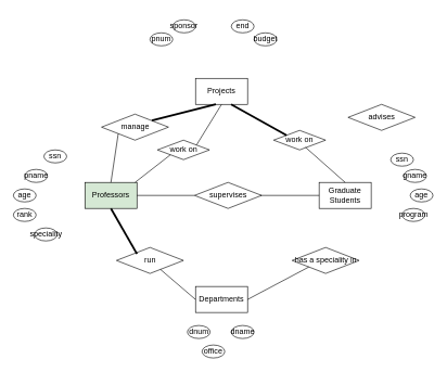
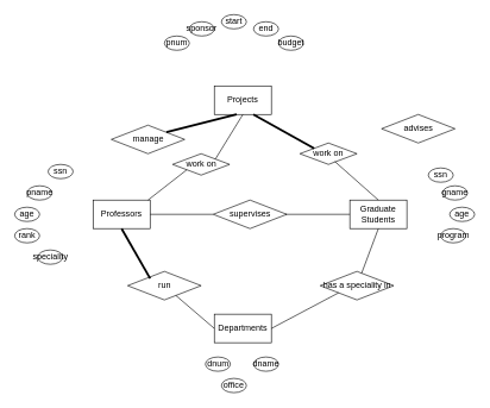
  <mxCell id="0" />
  <mxCell id="1" parent="0" />
- <mxCell id="2" value="Professors" style="rounded=0;whiteSpace=wrap;html=1;fillColor=#d5e8d4;" vertex="1" parent="1"><mxGeometry x="130" y="280" width="80" height="40" as="geometry" /></mxCell>
+ <mxCell id="2" value="Professors" style="rounded=0;whiteSpace=wrap;html=1;" vertex="1" parent="1"><mxGeometry x="130" y="280" width="80" height="40" as="geometry" /></mxCell>
  <mxCell id="3" value="ssn" style="ellipse;whiteSpace=wrap;html=1;" vertex="1" parent="1"><mxGeometry x="67" y="230" width="35" height="20" as="geometry" /></mxCell>
  <mxCell id="4" value="age&lt;span style=&quot;font-family: &amp;#34;helvetica&amp;#34; , &amp;#34;arial&amp;#34; , sans-serif ; font-size: 0px ; white-space: nowrap&quot;&gt;%3CmxGraphModel%3E%3Croot%3E%3CmxCell%20id%3D%220%22%2F%3E%3CmxCell%20id%3D%221%22%20parent%3D%220%22%2F%3E%3CmxCell%20id%3D%222%22%20value%3D%22SSN%22%20style%3D%22ellipse%3BwhiteSpace%3Dwrap%3Bhtml%3D1%3B%22%20vertex%3D%221%22%20parent%3D%221%22%3E%3CmxGeometry%20x%3D%2225%22%20y%3D%22160%22%20width%3D%2235%22%20height%3D%2220%22%20as%3D%22geometry%22%2F%3E%3C%2FmxCell%3E%3C%2Froot%3E%3C%2FmxGraphModel%3E&lt;/span&gt;" style="ellipse;whiteSpace=wrap;html=1;" vertex="1" parent="1"><mxGeometry x="20" y="290" width="35" height="20" as="geometry" /></mxCell>
  <mxCell id="5" value="rank" style="ellipse;whiteSpace=wrap;html=1;" vertex="1" parent="1"><mxGeometry x="20" y="320" width="35" height="20" as="geometry" /></mxCell>
  <mxCell id="6" value="speciality" style="ellipse;whiteSpace=wrap;html=1;" vertex="1" parent="1"><mxGeometry x="52.5" y="350" width="35" height="20" as="geometry" /></mxCell>
  <mxCell id="7" value="Projects" style="rounded=0;whiteSpace=wrap;html=1;" vertex="1" parent="1"><mxGeometry x="300" y="120" width="80" height="40" as="geometry" /></mxCell>
  <mxCell id="8" value="pnum" style="ellipse;whiteSpace=wrap;html=1;" vertex="1" parent="1"><mxGeometry x="230" y="50" width="35" height="20" as="geometry" /></mxCell>
  <mxCell id="9" value="sponsor" style="ellipse;whiteSpace=wrap;html=1;" vertex="1" parent="1"><mxGeometry x="265" y="30" width="35" height="20" as="geometry" /></mxCell>
+ <mxCell id="10" value="start" style="ellipse;whiteSpace=wrap;html=1;" vertex="1" parent="1"><mxGeometry x="310" y="20" width="35" height="20" as="geometry" /></mxCell>
  <mxCell id="11" value="end" style="ellipse;whiteSpace=wrap;html=1;" vertex="1" parent="1"><mxGeometry x="355" y="30" width="35" height="20" as="geometry" /></mxCell>
  <mxCell id="12" value="budget" style="ellipse;whiteSpace=wrap;html=1;" vertex="1" parent="1"><mxGeometry x="390" y="50" width="35" height="20" as="geometry" /></mxCell>
  <mxCell id="13" value="Graduate Students" style="rounded=0;whiteSpace=wrap;html=1;" vertex="1" parent="1"><mxGeometry x="490" y="280" width="80" height="40" as="geometry" /></mxCell>
  <mxCell id="14" value="ssn" style="ellipse;whiteSpace=wrap;html=1;" vertex="1" parent="1"><mxGeometry x="600" y="235" width="35" height="20" as="geometry" /></mxCell>
  <mxCell id="15" value="gname" style="ellipse;whiteSpace=wrap;html=1;" vertex="1" parent="1"><mxGeometry x="620" y="260" width="35" height="20" as="geometry" /></mxCell>
  <mxCell id="16" value="age&lt;span style=&quot;font-family: &amp;#34;helvetica&amp;#34; , &amp;#34;arial&amp;#34; , sans-serif ; font-size: 0px ; white-space: nowrap&quot;&gt;%3CmxGraphModel%3E%3Croot%3E%3CmxCell%20id%3D%220%22%2F%3E%3CmxCell%20id%3D%221%22%20parent%3D%220%22%2F%3E%3CmxCell%20id%3D%222%22%20value%3D%22SSN%22%20style%3D%22ellipse%3BwhiteSpace%3Dwrap%3Bhtml%3D1%3B%22%20vertex%3D%221%22%20parent%3D%221%22%3E%3CmxGeometry%20x%3D%2225%22%20y%3D%22160%22%20width%3D%2235%22%20height%3D%2220%22%20as%3D%22geometry%22%2F%3E%3C%2FmxCell%3E%3C%2Froot%3E%3C%2FmxGraphModel%3E&lt;/span&gt;" style="ellipse;whiteSpace=wrap;html=1;" vertex="1" parent="1"><mxGeometry x="630" y="290" width="35" height="20" as="geometry" /></mxCell>
  <mxCell id="17" value="program" style="ellipse;whiteSpace=wrap;html=1;" vertex="1" parent="1"><mxGeometry x="617.5" y="320" width="35" height="20" as="geometry" /></mxCell>
  <mxCell id="18" value="manage" style="rhombus;whiteSpace=wrap;html=1;" vertex="1" parent="1"><mxGeometry x="155.5" y="175" width="103" height="40" as="geometry" /></mxCell>
  <mxCell id="19" value="Departments" style="rounded=0;whiteSpace=wrap;html=1;" vertex="1" parent="1"><mxGeometry x="300" y="440" width="80" height="40" as="geometry" /></mxCell>
  <mxCell id="20" value="dnum" style="ellipse;whiteSpace=wrap;html=1;" vertex="1" parent="1"><mxGeometry x="287.5" y="500" width="35" height="20" as="geometry" /></mxCell>
  <mxCell id="21" value="dname" style="ellipse;whiteSpace=wrap;html=1;" vertex="1" parent="1"><mxGeometry x="355" y="500" width="35" height="20" as="geometry" /></mxCell>
  <mxCell id="22" value="office" style="ellipse;whiteSpace=wrap;html=1;" vertex="1" parent="1"><mxGeometry x="310" y="530" width="35" height="20" as="geometry" /></mxCell>
  <mxCell id="23" value="work on" style="rhombus;whiteSpace=wrap;html=1;" vertex="1" parent="1"><mxGeometry x="420" y="200" width="80" height="30" as="geometry" /></mxCell>
  <mxCell id="24" value="pname" style="ellipse;whiteSpace=wrap;html=1;" vertex="1" parent="1"><mxGeometry x="37.5" y="260" width="35" height="20" as="geometry" /></mxCell>
- <mxCell id="25" value="" style="endArrow=none;html=1;exitX=0;exitY=1;exitDx=0;exitDy=0;entryX=0.5;entryY=0;entryDx=0;entryDy=0;strokeWidth=1;" edge="1" parent="1" source="18" target="2"><mxGeometry width="50" height="50" relative="1" as="geometry"><mxPoint x="77" y="285" as="sourcePoint" /><mxPoint x="127" y="235" as="targetPoint" /><Array as="points" /></mxGeometry></mxCell>
  <mxCell id="26" value="" style="endArrow=none;html=1;exitX=0;exitY=1;exitDx=0;exitDy=0;entryX=1;entryY=0;entryDx=0;entryDy=0;strokeWidth=3;" edge="1" parent="1" target="18"><mxGeometry width="50" height="50" relative="1" as="geometry"><mxPoint x="331.25" y="160" as="sourcePoint" /><mxPoint x="268.5" y="210" as="targetPoint" /><Array as="points" /></mxGeometry></mxCell>
  <mxCell id="27" value="" style="endArrow=none;html=1;exitX=0;exitY=1;exitDx=0;exitDy=0;entryX=0;entryY=0;entryDx=0;entryDy=0;strokeWidth=3;" edge="1" parent="1" target="23"><mxGeometry width="50" height="50" relative="1" as="geometry"><mxPoint x="354.75" y="160" as="sourcePoint" /><mxPoint x="292" y="210" as="targetPoint" /><Array as="points" /></mxGeometry></mxCell>
  <mxCell id="28" value="" style="endArrow=none;html=1;exitX=0.613;exitY=0.867;exitDx=0;exitDy=0;entryX=0.5;entryY=0;entryDx=0;entryDy=0;strokeWidth=1;exitPerimeter=0;" edge="1" parent="1" source="23" target="13"><mxGeometry width="50" height="50" relative="1" as="geometry"><mxPoint x="482.75" y="225" as="sourcePoint" /><mxPoint x="420" y="275" as="targetPoint" /><Array as="points" /></mxGeometry></mxCell>
  <mxCell id="29" value="supervises" style="rhombus;whiteSpace=wrap;html=1;" vertex="1" parent="1"><mxGeometry x="298.5" y="280" width="103" height="40" as="geometry" /></mxCell>
  <mxCell id="30" value="" style="endArrow=none;html=1;exitX=0;exitY=0.5;exitDx=0;exitDy=0;entryX=0.5;entryY=0;entryDx=0;entryDy=0;strokeWidth=1;" edge="1" parent="1" source="29"><mxGeometry width="50" height="50" relative="1" as="geometry"><mxPoint x="272.75" y="250" as="sourcePoint" /><mxPoint x="210" y="300" as="targetPoint" /><Array as="points" /></mxGeometry></mxCell>
  <mxCell id="31" value="" style="endArrow=none;html=1;exitX=0;exitY=0.5;exitDx=0;exitDy=0;strokeWidth=1;" edge="1" parent="1" source="13"><mxGeometry width="50" height="50" relative="1" as="geometry"><mxPoint x="460.25" y="250" as="sourcePoint" /><mxPoint x="400" y="300" as="targetPoint" /><Array as="points" /></mxGeometry></mxCell>
  <mxCell id="32" value="run" style="rhombus;whiteSpace=wrap;html=1;" vertex="1" parent="1"><mxGeometry x="178.5" y="380" width="103" height="40" as="geometry" /></mxCell>
  <mxCell id="33" value="" style="endArrow=none;html=1;entryX=0.306;entryY=0.25;entryDx=0;entryDy=0;strokeWidth=3;entryPerimeter=0;" edge="1" parent="1" target="32"><mxGeometry width="50" height="50" relative="1" as="geometry"><mxPoint x="170" y="320" as="sourcePoint" /><mxPoint x="107.5" y="365" as="targetPoint" /><Array as="points" /></mxGeometry></mxCell>
  <mxCell id="34" value="" style="endArrow=none;html=1;exitX=0;exitY=0.5;exitDx=0;exitDy=0;strokeWidth=1;" edge="1" parent="1" source="19" target="32"><mxGeometry width="50" height="50" relative="1" as="geometry"><mxPoint x="296.25" y="395" as="sourcePoint" /><mxPoint x="233.5" y="445" as="targetPoint" /><Array as="points" /></mxGeometry></mxCell>
  <mxCell id="35" value="has a speciality in" style="rhombus;whiteSpace=wrap;html=1;" vertex="1" parent="1"><mxGeometry x="448.5" y="380" width="103" height="40" as="geometry" /></mxCell>
+ <mxCell id="36" value="" style="endArrow=none;html=1;strokeWidth=1;entryX=0.5;entryY=1;entryDx=0;entryDy=0;" edge="1" parent="1" source="35" target="13"><mxGeometry width="50" height="50" relative="1" as="geometry"><mxPoint x="554" y="363" as="sourcePoint" /><mxPoint x="500.058" y="316.764" as="targetPoint" /><Array as="points" /></mxGeometry></mxCell>
  <mxCell id="37" value="" style="endArrow=none;html=1;exitX=1;exitY=0.5;exitDx=0;exitDy=0;strokeWidth=1;entryX=0;entryY=1;entryDx=0;entryDy=0;" edge="1" parent="1" source="19" target="35"><mxGeometry width="50" height="50" relative="1" as="geometry"><mxPoint x="514" y="452" as="sourcePoint" /><mxPoint x="460.058" y="405.764" as="targetPoint" /><Array as="points" /></mxGeometry></mxCell>
  <mxCell id="38" value="advises" style="rhombus;whiteSpace=wrap;html=1;" vertex="1" parent="1"><mxGeometry x="534.5" y="160" width="103" height="40" as="geometry" /></mxCell>
  <mxCell id="39" value="work on" style="rhombus;whiteSpace=wrap;html=1;" vertex="1" parent="1"><mxGeometry x="241.5" y="215" width="80" height="30" as="geometry" /></mxCell>
  <mxCell id="40" value="" style="endArrow=none;html=1;exitX=0;exitY=1;exitDx=0;exitDy=0;entryX=0.963;entryY=0;entryDx=0;entryDy=0;strokeWidth=1;entryPerimeter=0;" edge="1" parent="1" source="39" target="2"><mxGeometry width="50" height="50" relative="1" as="geometry"><mxPoint x="218.25" y="212.5" as="sourcePoint" /><mxPoint x="207" y="287.5" as="targetPoint" /><Array as="points" /></mxGeometry></mxCell>
  <mxCell id="41" value="" style="endArrow=none;html=1;entryX=1;entryY=0;entryDx=0;entryDy=0;strokeWidth=1;" edge="1" parent="1" target="39"><mxGeometry width="50" height="50" relative="1" as="geometry"><mxPoint x="340" y="160" as="sourcePoint" /><mxPoint x="334.5" y="217.5" as="targetPoint" /><Array as="points" /></mxGeometry></mxCell>
